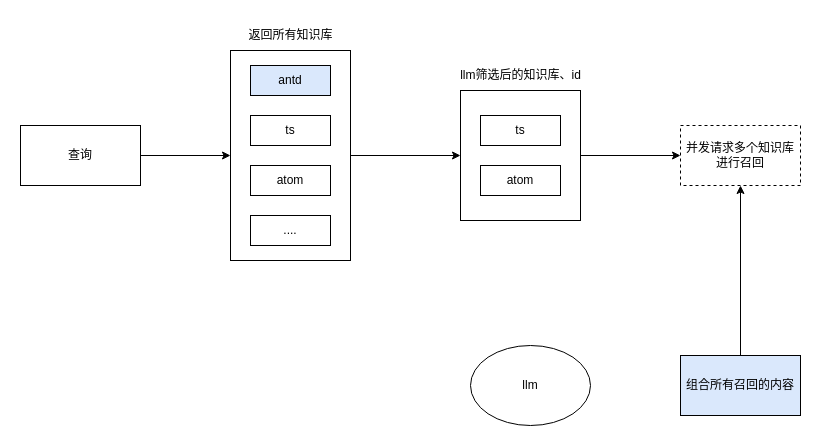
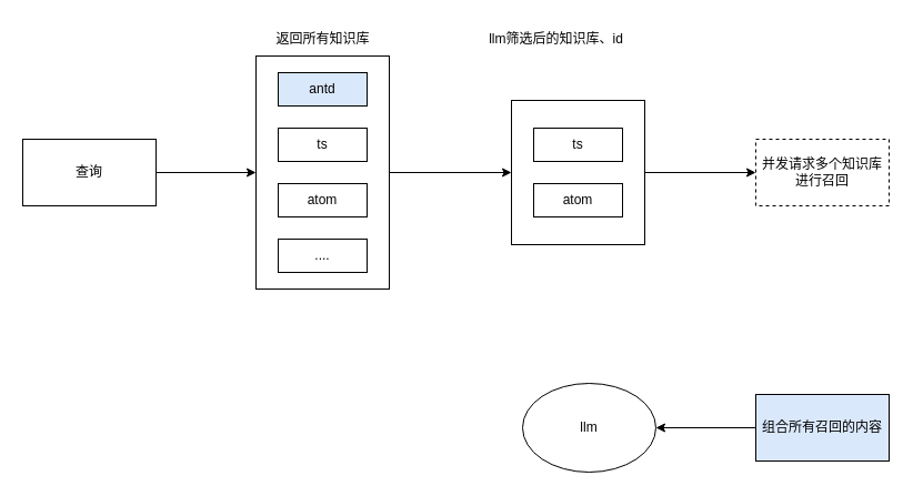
  <mxCell id="0" />
  <mxCell id="1" parent="0" />
  <mxCell id="2" value="" style="edgeStyle=none;html=1;" edge="1" parent="1" source="3" target="5"><mxGeometry relative="1" as="geometry" /></mxCell>
  <mxCell id="3" value="查询" style="rounded=0;whiteSpace=wrap;html=1;" vertex="1" parent="1"><mxGeometry x="20" y="125" width="120" height="60" as="geometry" /></mxCell>
  <mxCell id="4" value="" style="edgeStyle=none;html=1;" edge="1" parent="1" source="5" target="11"><mxGeometry relative="1" as="geometry" /></mxCell>
  <mxCell id="5" value="" style="rounded=0;whiteSpace=wrap;html=1;" vertex="1" parent="1"><mxGeometry x="230" y="50" width="120" height="210" as="geometry" /></mxCell>
  <mxCell id="6" value="antd" style="rounded=0;whiteSpace=wrap;html=1;fillColor=#dae8fc;" vertex="1" parent="1"><mxGeometry x="250" y="65" width="80" height="30" as="geometry" /></mxCell>
  <mxCell id="7" value="ts" style="rounded=0;whiteSpace=wrap;html=1;" vertex="1" parent="1"><mxGeometry x="250" y="115" width="80" height="30" as="geometry" /></mxCell>
  <mxCell id="8" value="atom" style="rounded=0;whiteSpace=wrap;html=1;" vertex="1" parent="1"><mxGeometry x="250" y="165" width="80" height="30" as="geometry" /></mxCell>
  <mxCell id="9" value="...." style="rounded=0;whiteSpace=wrap;html=1;" vertex="1" parent="1"><mxGeometry x="250" y="215" width="80" height="30" as="geometry" /></mxCell>
  <mxCell id="10" value="" style="edgeStyle=none;html=1;" edge="1" parent="1" source="11" target="16"><mxGeometry relative="1" as="geometry" /></mxCell>
  <mxCell id="11" value="" style="rounded=0;whiteSpace=wrap;html=1;" vertex="1" parent="1"><mxGeometry x="460" y="90" width="120" height="130" as="geometry" /></mxCell>
  <mxCell id="12" value="ts" style="rounded=0;whiteSpace=wrap;html=1;" vertex="1" parent="1"><mxGeometry x="480" y="115" width="80" height="30" as="geometry" /></mxCell>
  <mxCell id="13" value="atom" style="rounded=0;whiteSpace=wrap;html=1;" vertex="1" parent="1"><mxGeometry x="480" y="165" width="80" height="30" as="geometry" /></mxCell>
  <mxCell id="14" value="返回所有知识库" style="text;html=1;align=center;verticalAlign=middle;resizable=0;points=[];autosize=1;strokeColor=none;fillColor=none;" vertex="1" parent="1"><mxGeometry x="235" y="20" width="110" height="30" as="geometry" /></mxCell>
- <mxCell id="15" value="llm筛选后的知识库、id" style="text;html=1;align=center;verticalAlign=middle;resizable=0;points=[];autosize=1;strokeColor=none;fillColor=none;" vertex="1" parent="1"><mxGeometry x="450" y="60" width="140" height="30" as="geometry" /></mxCell>
+ <mxCell id="15" value="llm筛选后的知识库、id" style="text;html=1;align=center;verticalAlign=middle;resizable=0;points=[];autosize=1;strokeColor=none;fillColor=none;" vertex="1" parent="1"><mxGeometry x="430" y="20" width="140" height="30" as="geometry" /></mxCell>
  <mxCell id="16" value="并发请求多个知识库进行召回" style="rounded=0;whiteSpace=wrap;html=1;dashed=1;" vertex="1" parent="1"><mxGeometry x="680" y="125" width="120" height="60" as="geometry" /></mxCell>
- <mxCell id="17" value="" style="edgeStyle=none;html=1;" edge="1" parent="1" source="18" target="16"><mxGeometry relative="1" as="geometry" /></mxCell>
+ <mxCell id="17" value="" style="edgeStyle=none;html=1;" edge="1" parent="1" source="18" target="19"><mxGeometry relative="1" as="geometry" /></mxCell>
  <mxCell id="18" value="组合所有召回的内容" style="rounded=0;whiteSpace=wrap;html=1;fillColor=#dae8fc;" vertex="1" parent="1"><mxGeometry x="680" y="355" width="120" height="60" as="geometry" /></mxCell>
  <mxCell id="19" value="llm" style="ellipse;whiteSpace=wrap;html=1;" vertex="1" parent="1"><mxGeometry x="470" y="345" width="120" height="80" as="geometry" /></mxCell>
